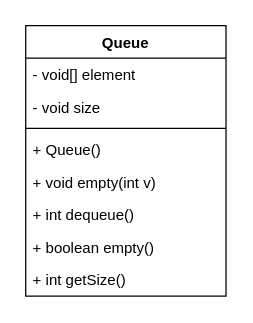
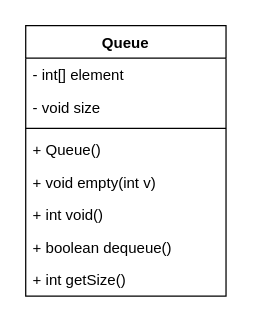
  <mxCell id="0" />
  <mxCell id="1" parent="0" />
  <mxCell id="2" value="Queue" style="swimlane;fontStyle=1;align=center;verticalAlign=top;childLayout=stackLayout;horizontal=1;startSize=26;horizontalStack=0;resizeParent=1;resizeParentMax=0;resizeLast=0;collapsible=1;marginBottom=0;" vertex="1" parent="1"><mxGeometry x="20" y="20" width="160" height="216" as="geometry" /></mxCell>
- <mxCell id="3" value="- void[] element" style="text;strokeColor=none;fillColor=none;align=left;verticalAlign=top;spacingLeft=4;spacingRight=4;overflow=hidden;rotatable=0;points=[[0,0.5],[1,0.5]];portConstraint=eastwest;" vertex="1" parent="2"><mxGeometry y="26" width="160" height="26" as="geometry" /></mxCell>
+ <mxCell id="3" value="- int[] element" style="text;strokeColor=none;fillColor=none;align=left;verticalAlign=top;spacingLeft=4;spacingRight=4;overflow=hidden;rotatable=0;points=[[0,0.5],[1,0.5]];portConstraint=eastwest;" vertex="1" parent="2"><mxGeometry y="26" width="160" height="26" as="geometry" /></mxCell>
  <mxCell id="4" value="- void size" style="text;strokeColor=none;fillColor=none;align=left;verticalAlign=top;spacingLeft=4;spacingRight=4;overflow=hidden;rotatable=0;points=[[0,0.5],[1,0.5]];portConstraint=eastwest;" vertex="1" parent="2"><mxGeometry y="52" width="160" height="26" as="geometry" /></mxCell>
  <mxCell id="5" value="" style="line;strokeWidth=1;fillColor=none;align=left;verticalAlign=middle;spacingTop=-1;spacingLeft=3;spacingRight=3;rotatable=0;labelPosition=right;points=[];portConstraint=eastwest;" vertex="1" parent="2"><mxGeometry y="78" width="160" height="8" as="geometry" /></mxCell>
  <mxCell id="6" value="+ Queue()" style="text;strokeColor=none;fillColor=none;align=left;verticalAlign=top;spacingLeft=4;spacingRight=4;overflow=hidden;rotatable=0;points=[[0,0.5],[1,0.5]];portConstraint=eastwest;" vertex="1" parent="2"><mxGeometry y="86" width="160" height="26" as="geometry" /></mxCell>
  <mxCell id="7" value="+ void empty(int v)" style="text;strokeColor=none;fillColor=none;align=left;verticalAlign=top;spacingLeft=4;spacingRight=4;overflow=hidden;rotatable=0;points=[[0,0.5],[1,0.5]];portConstraint=eastwest;" vertex="1" parent="2"><mxGeometry y="112" width="160" height="26" as="geometry" /></mxCell>
- <mxCell id="8" value="+ int dequeue()" style="text;strokeColor=none;fillColor=none;align=left;verticalAlign=top;spacingLeft=4;spacingRight=4;overflow=hidden;rotatable=0;points=[[0,0.5],[1,0.5]];portConstraint=eastwest;" vertex="1" parent="2"><mxGeometry y="138" width="160" height="26" as="geometry" /></mxCell>
- <mxCell id="9" value="+ boolean empty()" style="text;strokeColor=none;fillColor=none;align=left;verticalAlign=top;spacingLeft=4;spacingRight=4;overflow=hidden;rotatable=0;points=[[0,0.5],[1,0.5]];portConstraint=eastwest;" vertex="1" parent="2"><mxGeometry y="164" width="160" height="26" as="geometry" /></mxCell>
+ <mxCell id="8" value="+ int void()" style="text;strokeColor=none;fillColor=none;align=left;verticalAlign=top;spacingLeft=4;spacingRight=4;overflow=hidden;rotatable=0;points=[[0,0.5],[1,0.5]];portConstraint=eastwest;" vertex="1" parent="2"><mxGeometry y="138" width="160" height="26" as="geometry" /></mxCell>
+ <mxCell id="9" value="+ boolean dequeue()" style="text;strokeColor=none;fillColor=none;align=left;verticalAlign=top;spacingLeft=4;spacingRight=4;overflow=hidden;rotatable=0;points=[[0,0.5],[1,0.5]];portConstraint=eastwest;" vertex="1" parent="2"><mxGeometry y="164" width="160" height="26" as="geometry" /></mxCell>
  <mxCell id="10" value="+ int getSize()" style="text;strokeColor=none;fillColor=none;align=left;verticalAlign=top;spacingLeft=4;spacingRight=4;overflow=hidden;rotatable=0;points=[[0,0.5],[1,0.5]];portConstraint=eastwest;" vertex="1" parent="2"><mxGeometry y="190" width="160" height="26" as="geometry" /></mxCell>
